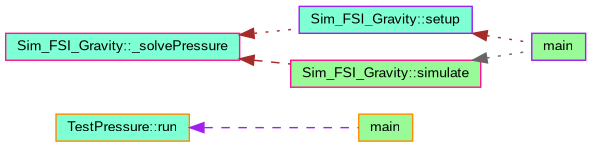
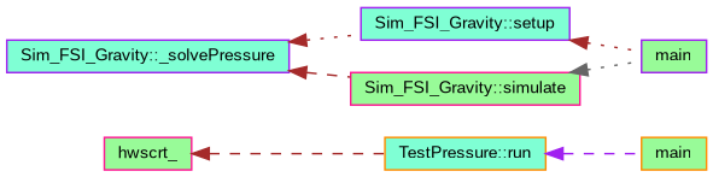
  digraph {
    fontname="Liberation Sans"
    rankdir=LR
    node [color=deeppink fillcolor=palegreen fontname="Liberation Sans" fontsize=10 shape=record style=filled]
    edge [color=brown dir=back fontname="Liberation Sans" fontsize=10 labelfontname=Helvetica labelfontsize=10 style=dashed]
+   n1 [fontcolor=black height=0.2 label=hwscrt_ width=0.4]
    n2 [color=darkorange fillcolor=aquamarine height=0.2 label="TestPressure::run" width=0.4]
-   n3 [fillcolor=aquamarine height=0.2 label="Sim_FSI_Gravity::_solvePressure" width=0.4]
+   n3 [color=purple fillcolor=aquamarine height=0.2 label="Sim_FSI_Gravity::_solvePressure" width=0.4]
    n4 [color=purple fillcolor=aquamarine height=0.2 label="Sim_FSI_Gravity::setup" width=0.4]
    n5 [height=0.2 label="Sim_FSI_Gravity::simulate" width=0.4]
    n6 [color=darkorange height=0.2 label=main width=0.4]
    n7 [color=purple height=0.2 label=main width=0.4]
+   n1 -> n2
    n2 -> n6 [color=purple]
    n3 -> n4 [style=dotted]
    n3 -> n5
    n4 -> n7 [style=dotted]
    n5 -> n7 [color=gray40 style=dotted]
  }
